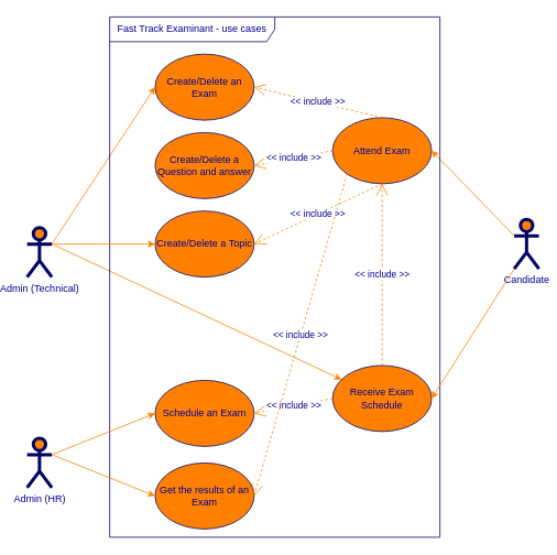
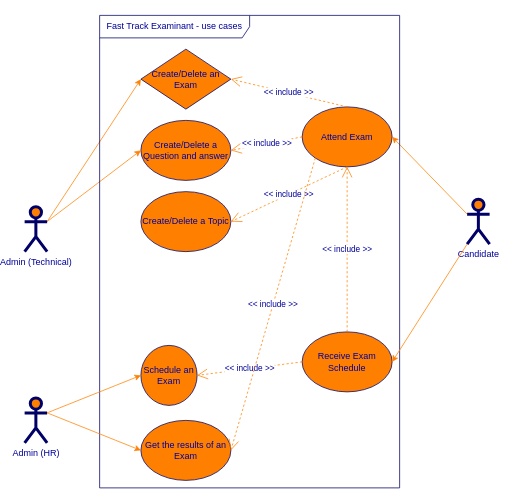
  <mxCell id="0" />
  <mxCell id="1" parent="0" />
- <mxCell id="2" value="Create/Delete an Exam" style="ellipse;whiteSpace=wrap;html=1;fillColor=#FF8000;strokeColor=#000066;fontColor=#000099;" parent="1" vertex="1"><mxGeometry x="175" y="65" width="120" height="80" as="geometry" /></mxCell>
+ <mxCell id="2" value="Create/Delete an Exam" style="rhombus;whiteSpace=wrap;html=1;fillColor=#FF8000;strokeColor=#000066;fontColor=#000099;" parent="1" vertex="1"><mxGeometry x="175" y="65" width="120" height="80" as="geometry" /></mxCell>
  <mxCell id="3" value="Create/Delete a Question and answer" style="ellipse;whiteSpace=wrap;html=1;fillColor=#FF8000;strokeColor=#000066;fontColor=#000099;" parent="1" vertex="1"><mxGeometry x="175" y="160" width="120" height="80" as="geometry" /></mxCell>
  <mxCell id="4" value="Attend Exam" style="ellipse;whiteSpace=wrap;html=1;fillColor=#FF8000;strokeColor=#000066;fontColor=#000099;" parent="1" vertex="1"><mxGeometry x="390" y="142" width="120" height="80" as="geometry" /></mxCell>
  <mxCell id="5" style="html=1;exitX=1;exitY=0.333;exitPerimeter=0;entryX=0;entryY=0.5;jettySize=auto;orthogonalLoop=1;fillColor=#f8cecc;strokeColor=#FF8000;curved=1;fontColor=#000099;" parent="1" source="7" target="2" edge="1"><mxGeometry relative="1" as="geometry" /></mxCell>
- <mxCell id="6" style="edgeStyle=none;curved=1;html=1;exitX=1;exitY=0.333;exitPerimeter=0;jettySize=auto;orthogonalLoop=1;strokeColor=#FF8000;fontColor=#000099;" parent="1" source="7" target="21" edge="1"><mxGeometry relative="1" as="geometry" /></mxCell>
+ <mxCell id="6" style="edgeStyle=none;curved=1;html=1;exitX=1;exitY=0.333;exitPerimeter=0;entryX=0;entryY=0.5;jettySize=auto;orthogonalLoop=1;strokeColor=#FF8000;fontColor=#000099;" parent="1" source="7" target="3" edge="1"><mxGeometry relative="1" as="geometry" /></mxCell>
  <mxCell id="7" value="Admin (Technical)" style="shape=umlActor;verticalLabelPosition=bottom;labelBackgroundColor=#ffffff;verticalAlign=top;html=1;strokeWidth=4;fillColor=#FF8000;strokeColor=#000066;fontColor=#000099;" parent="1" vertex="1"><mxGeometry x="20" y="275" width="30" height="60" as="geometry" /></mxCell>
  <mxCell id="8" style="rounded=0;html=1;exitX=0;exitY=0.333;exitPerimeter=0;entryX=1;entryY=0.5;jettySize=auto;orthogonalLoop=1;fontColor=#000099;strokeColor=#FF8000;exitDx=0;exitDy=0;" parent="1" source="9" target="4" edge="1"><mxGeometry relative="1" as="geometry" /></mxCell>
  <mxCell id="9" value="Candidate" style="shape=umlActor;verticalLabelPosition=bottom;labelBackgroundColor=#ffffff;verticalAlign=top;html=1;strokeWidth=4;fillColor=#FF8000;strokeColor=#000066;fontColor=#000099;" parent="1" vertex="1"><mxGeometry x="610" y="265" width="30" height="60" as="geometry" /></mxCell>
  <mxCell id="10" value="Fast Track Examinant - use cases" style="shape=umlFrame;whiteSpace=wrap;html=1;strokeWidth=1;fillColor=none;width=200;height=30;fontColor=#000099;strokeColor=#000066;" parent="1" vertex="1"><mxGeometry x="120" y="20" width="400" height="630" as="geometry" /></mxCell>
  <mxCell id="11" value="&amp;lt;&amp;lt; include &amp;gt;&amp;gt;" style="endArrow=open;endSize=12;dashed=1;html=1;exitX=0.5;exitY=0;entryX=1;entryY=0.5;fontColor=#000099;strokeColor=#FF8000;entryDx=0;entryDy=0;" parent="1" source="4" target="2" edge="1"><mxGeometry width="160" relative="1" as="geometry"><mxPoint x="287" y="267" as="sourcePoint" /><mxPoint x="433" y="153" as="targetPoint" /></mxGeometry></mxCell>
  <mxCell id="12" value="Admin (HR)" style="shape=umlActor;verticalLabelPosition=bottom;labelBackgroundColor=#ffffff;verticalAlign=top;html=1;strokeWidth=4;fillColor=#FF8000;strokeColor=#000066;fontColor=#000099;" parent="1" vertex="1"><mxGeometry x="20" y="530" width="30" height="60" as="geometry" /></mxCell>
  <mxCell id="13" value="&amp;lt;&amp;lt; include &amp;gt;&amp;gt;" style="endArrow=open;endSize=12;dashed=1;html=1;entryX=1;entryY=0.5;fontColor=#000099;strokeColor=#FF8000;entryDx=0;entryDy=0;exitX=0;exitY=0.5;exitDx=0;exitDy=0;" parent="1" source="4" target="3" edge="1"><mxGeometry width="160" relative="1" as="geometry"><mxPoint x="470" y="165" as="sourcePoint" /><mxPoint x="305" y="115" as="targetPoint" /></mxGeometry></mxCell>
  <mxCell id="14" value="&amp;lt;&amp;lt; include &amp;gt;&amp;gt;" style="endArrow=open;endSize=12;dashed=1;html=1;exitX=0.5;exitY=1;entryX=1;entryY=0.5;fontColor=#000099;strokeColor=#FF8000;entryDx=0;entryDy=0;exitDx=0;exitDy=0;" parent="1" source="4" target="15" edge="1"><mxGeometry width="160" relative="1" as="geometry"><mxPoint x="427.574" y="233.284" as="sourcePoint" /><mxPoint x="305" y="385" as="targetPoint" /></mxGeometry></mxCell>
  <mxCell id="15" value="Create/Delete a Topic" style="ellipse;whiteSpace=wrap;html=1;fillColor=#FF8000;strokeColor=#000066;fontColor=#000099;" parent="1" vertex="1"><mxGeometry x="175" y="255" width="120" height="80" as="geometry" /></mxCell>
- <mxCell id="16" style="edgeStyle=none;curved=1;html=1;exitX=1;exitY=0.333;exitPerimeter=0;entryX=0;entryY=0.5;jettySize=auto;orthogonalLoop=1;strokeColor=#FF8000;fontColor=#000099;exitDx=0;exitDy=0;entryDx=0;entryDy=0;" parent="1" source="7" target="15" edge="1"><mxGeometry relative="1" as="geometry"><mxPoint x="80" y="385" as="sourcePoint" /><mxPoint x="185" y="210" as="targetPoint" /></mxGeometry></mxCell>
- <mxCell id="17" value="Schedule an Exam" style="ellipse;whiteSpace=wrap;html=1;fillColor=#FF8000;strokeColor=#000066;fontColor=#000099;" parent="1" vertex="1"><mxGeometry x="175" y="460" width="120" height="80" as="geometry" /></mxCell>
+ <mxCell id="17" value="Schedule an Exam" style="ellipse;whiteSpace=wrap;html=1;fillColor=#FF8000;strokeColor=#000066;fontColor=#000099;" parent="1" vertex="1"><mxGeometry x="175" y="460" width="75" height="80" as="geometry" /></mxCell>
  <mxCell id="18" value="Get the results of an Exam" style="ellipse;whiteSpace=wrap;html=1;fillColor=#FF8000;strokeColor=#000066;fontColor=#000099;" parent="1" vertex="1"><mxGeometry x="175" y="560" width="120" height="80" as="geometry" /></mxCell>
  <mxCell id="19" style="edgeStyle=none;curved=1;html=1;exitX=1;exitY=0.333;exitPerimeter=0;jettySize=auto;orthogonalLoop=1;strokeColor=#FF8000;entryX=0;entryY=0.5;fontColor=#000099;exitDx=0;exitDy=0;entryDx=0;entryDy=0;" parent="1" source="12" target="17" edge="1"><mxGeometry relative="1" as="geometry"><mxPoint x="60" y="305" as="sourcePoint" /><mxPoint x="185" y="410" as="targetPoint" /></mxGeometry></mxCell>
  <mxCell id="20" style="edgeStyle=none;curved=1;html=1;exitX=1;exitY=0.333;exitPerimeter=0;jettySize=auto;orthogonalLoop=1;strokeColor=#FF8000;entryX=0;entryY=0.5;fontColor=#000099;exitDx=0;exitDy=0;entryDx=0;entryDy=0;" parent="1" source="12" target="18" edge="1"><mxGeometry relative="1" as="geometry"><mxPoint x="60" y="560" as="sourcePoint" /><mxPoint x="185" y="510" as="targetPoint" /></mxGeometry></mxCell>
  <mxCell id="21" value="Receive Exam Schedule" style="ellipse;whiteSpace=wrap;html=1;fillColor=#FF8000;strokeColor=#000066;fontColor=#000099;" parent="1" vertex="1"><mxGeometry x="390" y="442" width="120" height="80" as="geometry" /></mxCell>
  <mxCell id="22" value="&amp;lt;&amp;lt; include &amp;gt;&amp;gt;" style="endArrow=open;endSize=12;dashed=1;html=1;exitX=0.5;exitY=0;entryX=0.5;entryY=1;fontColor=#000099;strokeColor=#FF8000;entryDx=0;entryDy=0;exitDx=0;exitDy=0;" parent="1" source="21" target="4" edge="1"><mxGeometry width="160" relative="1" as="geometry"><mxPoint x="460" y="232" as="sourcePoint" /><mxPoint x="305" y="287" as="targetPoint" /></mxGeometry></mxCell>
  <mxCell id="23" style="rounded=0;html=1;exitX=0;exitY=1;exitPerimeter=0;entryX=1;entryY=0.5;jettySize=auto;orthogonalLoop=1;fontColor=#000099;strokeColor=#FF8000;exitDx=0;exitDy=0;entryDx=0;entryDy=0;" parent="1" source="9" target="21" edge="1"><mxGeometry relative="1" as="geometry"><mxPoint x="615" y="210" as="sourcePoint" /><mxPoint x="520" y="210" as="targetPoint" /></mxGeometry></mxCell>
  <mxCell id="24" value="&amp;lt;&amp;lt; include &amp;gt;&amp;gt;" style="endArrow=open;endSize=12;dashed=1;html=1;exitX=0;exitY=0.5;entryX=1;entryY=0.5;fontColor=#000099;strokeColor=#FF8000;entryDx=0;entryDy=0;exitDx=0;exitDy=0;" parent="1" source="21" target="17" edge="1"><mxGeometry width="160" relative="1" as="geometry"><mxPoint x="460" y="250" as="sourcePoint" /><mxPoint x="305" y="305" as="targetPoint" /></mxGeometry></mxCell>
  <mxCell id="25" value="&amp;lt;&amp;lt; include &amp;gt;&amp;gt;" style="endArrow=open;endSize=12;dashed=1;html=1;exitX=0;exitY=1;entryX=1;entryY=0.5;fontColor=#000099;strokeColor=#FF8000;entryDx=0;entryDy=0;exitDx=0;exitDy=0;" parent="1" source="4" target="18" edge="1"><mxGeometry width="160" relative="1" as="geometry"><mxPoint x="460" y="470" as="sourcePoint" /><mxPoint x="460" y="250" as="targetPoint" /></mxGeometry></mxCell>
